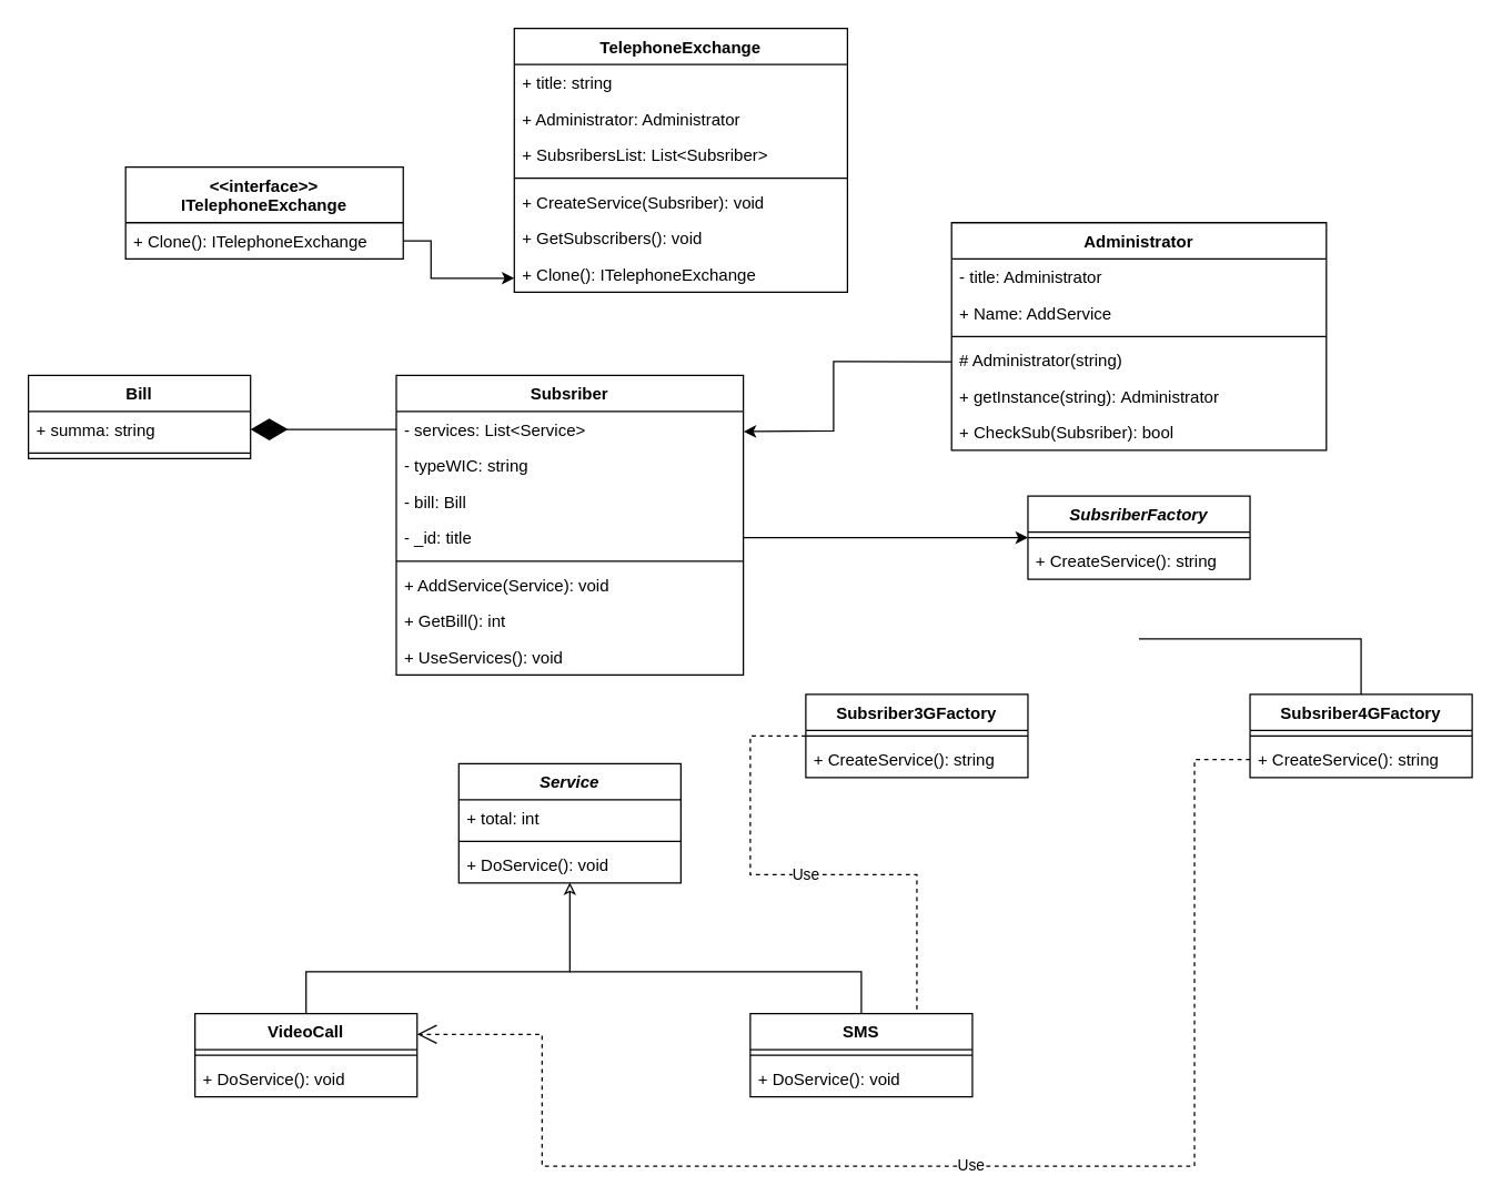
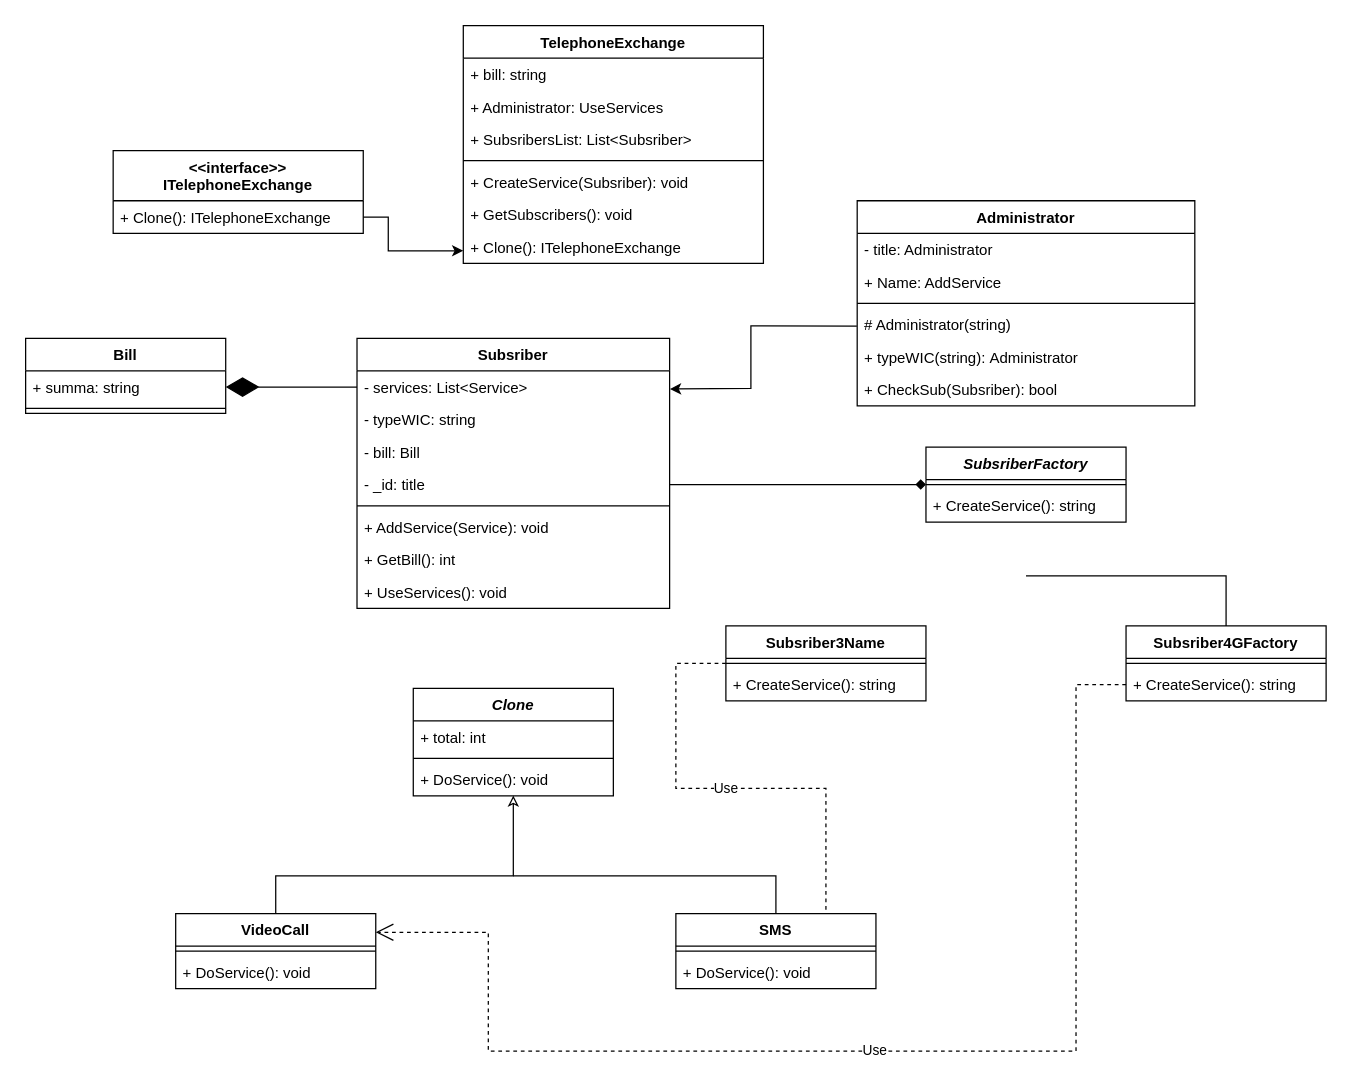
  <mxCell id="0" />
  <mxCell id="1" parent="0" />
  <mxCell id="2" value="TelephoneExchange" style="swimlane;fontStyle=1;align=center;verticalAlign=top;childLayout=stackLayout;horizontal=1;startSize=26;horizontalStack=0;resizeParent=1;resizeParentMax=0;resizeLast=0;collapsible=1;marginBottom=0;" parent="1" vertex="1"><mxGeometry x="370" y="20" width="240" height="190" as="geometry" /></mxCell>
- <mxCell id="3" value="+ title: string" style="text;strokeColor=none;fillColor=none;align=left;verticalAlign=top;spacingLeft=4;spacingRight=4;overflow=hidden;rotatable=0;points=[[0,0.5],[1,0.5]];portConstraint=eastwest;" parent="2" vertex="1"><mxGeometry y="26" width="240" height="26" as="geometry" /></mxCell>
- <mxCell id="4" value="+ Administrator: Administrator" style="text;strokeColor=none;fillColor=none;align=left;verticalAlign=top;spacingLeft=4;spacingRight=4;overflow=hidden;rotatable=0;points=[[0,0.5],[1,0.5]];portConstraint=eastwest;" vertex="1" parent="2"><mxGeometry y="52" width="240" height="26" as="geometry" /></mxCell>
+ <mxCell id="3" value="+ bill: string" style="text;strokeColor=none;fillColor=none;align=left;verticalAlign=top;spacingLeft=4;spacingRight=4;overflow=hidden;rotatable=0;points=[[0,0.5],[1,0.5]];portConstraint=eastwest;" parent="2" vertex="1"><mxGeometry y="26" width="240" height="26" as="geometry" /></mxCell>
+ <mxCell id="4" value="+ Administrator: UseServices" style="text;strokeColor=none;fillColor=none;align=left;verticalAlign=top;spacingLeft=4;spacingRight=4;overflow=hidden;rotatable=0;points=[[0,0.5],[1,0.5]];portConstraint=eastwest;" vertex="1" parent="2"><mxGeometry y="52" width="240" height="26" as="geometry" /></mxCell>
  <mxCell id="5" value="+ SubsribersList: List&lt;Subsriber&gt;" style="text;strokeColor=none;fillColor=none;align=left;verticalAlign=top;spacingLeft=4;spacingRight=4;overflow=hidden;rotatable=0;points=[[0,0.5],[1,0.5]];portConstraint=eastwest;" vertex="1" parent="2"><mxGeometry y="78" width="240" height="26" as="geometry" /></mxCell>
  <mxCell id="6" value="" style="line;strokeWidth=1;fillColor=none;align=left;verticalAlign=middle;spacingTop=-1;spacingLeft=3;spacingRight=3;rotatable=0;labelPosition=right;points=[];portConstraint=eastwest;strokeColor=inherit;" parent="2" vertex="1"><mxGeometry y="104" width="240" height="8" as="geometry" /></mxCell>
  <mxCell id="7" value="+ CreateService(Subsriber): void" style="text;strokeColor=none;fillColor=none;align=left;verticalAlign=top;spacingLeft=4;spacingRight=4;overflow=hidden;rotatable=0;points=[[0,0.5],[1,0.5]];portConstraint=eastwest;" parent="2" vertex="1"><mxGeometry y="112" width="240" height="26" as="geometry" /></mxCell>
  <mxCell id="8" value="+ GetSubscribers(): void" style="text;strokeColor=none;fillColor=none;align=left;verticalAlign=top;spacingLeft=4;spacingRight=4;overflow=hidden;rotatable=0;points=[[0,0.5],[1,0.5]];portConstraint=eastwest;" vertex="1" parent="2"><mxGeometry y="138" width="240" height="26" as="geometry" /></mxCell>
  <mxCell id="9" value="+ Clone(): ITelephoneExchange" style="text;strokeColor=none;fillColor=none;align=left;verticalAlign=top;spacingLeft=4;spacingRight=4;overflow=hidden;rotatable=0;points=[[0,0.5],[1,0.5]];portConstraint=eastwest;" vertex="1" parent="2"><mxGeometry y="164" width="240" height="26" as="geometry" /></mxCell>
  <mxCell id="10" value="Administrator" style="swimlane;fontStyle=1;align=center;verticalAlign=top;childLayout=stackLayout;horizontal=1;startSize=26;horizontalStack=0;resizeParent=1;resizeParentMax=0;resizeLast=0;collapsible=1;marginBottom=0;" parent="1" vertex="1"><mxGeometry x="685" y="160" width="270" height="164" as="geometry" /></mxCell>
  <mxCell id="11" value="- title: Administrator" style="text;strokeColor=none;fillColor=none;align=left;verticalAlign=top;spacingLeft=4;spacingRight=4;overflow=hidden;rotatable=0;points=[[0,0.5],[1,0.5]];portConstraint=eastwest;" parent="10" vertex="1"><mxGeometry y="26" width="270" height="26" as="geometry" /></mxCell>
  <mxCell id="12" value="+ Name: AddService" style="text;strokeColor=none;fillColor=none;align=left;verticalAlign=top;spacingLeft=4;spacingRight=4;overflow=hidden;rotatable=0;points=[[0,0.5],[1,0.5]];portConstraint=eastwest;" vertex="1" parent="10"><mxGeometry y="52" width="270" height="26" as="geometry" /></mxCell>
  <mxCell id="13" value="" style="line;strokeWidth=1;fillColor=none;align=left;verticalAlign=middle;spacingTop=-1;spacingLeft=3;spacingRight=3;rotatable=0;labelPosition=right;points=[];portConstraint=eastwest;strokeColor=inherit;" parent="10" vertex="1"><mxGeometry y="78" width="270" height="8" as="geometry" /></mxCell>
  <mxCell id="14" value="# Administrator(string)" style="text;strokeColor=none;fillColor=none;align=left;verticalAlign=top;spacingLeft=4;spacingRight=4;overflow=hidden;rotatable=0;points=[[0,0.5],[1,0.5]];portConstraint=eastwest;" parent="10" vertex="1"><mxGeometry y="86" width="270" height="26" as="geometry" /></mxCell>
- <mxCell id="15" value="+ getInstance(string): Administrator" style="text;strokeColor=none;fillColor=none;align=left;verticalAlign=top;spacingLeft=4;spacingRight=4;overflow=hidden;rotatable=0;points=[[0,0.5],[1,0.5]];portConstraint=eastwest;" vertex="1" parent="10"><mxGeometry y="112" width="270" height="26" as="geometry" /></mxCell>
+ <mxCell id="15" value="+ typeWIC(string): Administrator" style="text;strokeColor=none;fillColor=none;align=left;verticalAlign=top;spacingLeft=4;spacingRight=4;overflow=hidden;rotatable=0;points=[[0,0.5],[1,0.5]];portConstraint=eastwest;" vertex="1" parent="10"><mxGeometry y="112" width="270" height="26" as="geometry" /></mxCell>
  <mxCell id="16" value="+ CheckSub(Subsriber): bool" style="text;strokeColor=none;fillColor=none;align=left;verticalAlign=top;spacingLeft=4;spacingRight=4;overflow=hidden;rotatable=0;points=[[0,0.5],[1,0.5]];portConstraint=eastwest;" vertex="1" parent="10"><mxGeometry y="138" width="270" height="26" as="geometry" /></mxCell>
  <mxCell id="17" value="VideoCall" style="swimlane;fontStyle=1;align=center;verticalAlign=top;childLayout=stackLayout;horizontal=1;startSize=26;horizontalStack=0;resizeParent=1;resizeParentMax=0;resizeLast=0;collapsible=1;marginBottom=0;" parent="1" vertex="1"><mxGeometry x="140" y="730" width="160" height="60" as="geometry" /></mxCell>
  <mxCell id="18" value="" style="line;strokeWidth=1;fillColor=none;align=left;verticalAlign=middle;spacingTop=-1;spacingLeft=3;spacingRight=3;rotatable=0;labelPosition=right;points=[];portConstraint=eastwest;strokeColor=inherit;" parent="17" vertex="1"><mxGeometry y="26" width="160" height="8" as="geometry" /></mxCell>
  <mxCell id="19" value="+ DoService(): void" style="text;strokeColor=none;fillColor=none;align=left;verticalAlign=top;spacingLeft=4;spacingRight=4;overflow=hidden;rotatable=0;points=[[0,0.5],[1,0.5]];portConstraint=eastwest;" parent="17" vertex="1"><mxGeometry y="34" width="160" height="26" as="geometry" /></mxCell>
  <mxCell id="20" value="&lt;&lt;interface&gt;&gt;&#10;ITelephoneExchange" style="swimlane;fontStyle=1;align=center;verticalAlign=top;childLayout=stackLayout;horizontal=1;startSize=40;horizontalStack=0;resizeParent=1;resizeParentMax=0;resizeLast=0;collapsible=1;marginBottom=0;" parent="1" vertex="1"><mxGeometry x="90" y="120" width="200" height="66" as="geometry" /></mxCell>
  <mxCell id="21" value="+ Clone(): ITelephoneExchange" style="text;strokeColor=none;fillColor=none;align=left;verticalAlign=top;spacingLeft=4;spacingRight=4;overflow=hidden;rotatable=0;points=[[0,0.5],[1,0.5]];portConstraint=eastwest;" parent="20" vertex="1"><mxGeometry y="40" width="200" height="26" as="geometry" /></mxCell>
  <mxCell id="22" value="SMS" style="swimlane;fontStyle=1;align=center;verticalAlign=top;childLayout=stackLayout;horizontal=1;startSize=26;horizontalStack=0;resizeParent=1;resizeParentMax=0;resizeLast=0;collapsible=1;marginBottom=0;" parent="1" vertex="1"><mxGeometry x="540" y="730" width="160" height="60" as="geometry" /></mxCell>
  <mxCell id="23" value="" style="line;strokeWidth=1;fillColor=none;align=left;verticalAlign=middle;spacingTop=-1;spacingLeft=3;spacingRight=3;rotatable=0;labelPosition=right;points=[];portConstraint=eastwest;strokeColor=inherit;" parent="22" vertex="1"><mxGeometry y="26" width="160" height="8" as="geometry" /></mxCell>
  <mxCell id="24" value="+ DoService(): void" style="text;strokeColor=none;fillColor=none;align=left;verticalAlign=top;spacingLeft=4;spacingRight=4;overflow=hidden;rotatable=0;points=[[0,0.5],[1,0.5]];portConstraint=eastwest;" parent="22" vertex="1"><mxGeometry y="34" width="160" height="26" as="geometry" /></mxCell>
  <mxCell id="25" value="Bill" style="swimlane;fontStyle=1;align=center;verticalAlign=top;childLayout=stackLayout;horizontal=1;startSize=26;horizontalStack=0;resizeParent=1;resizeParentMax=0;resizeLast=0;collapsible=1;marginBottom=0;" parent="1" vertex="1"><mxGeometry x="20" y="270" width="160" height="60" as="geometry" /></mxCell>
  <mxCell id="26" value="+ summa: string" style="text;strokeColor=none;fillColor=none;align=left;verticalAlign=top;spacingLeft=4;spacingRight=4;overflow=hidden;rotatable=0;points=[[0,0.5],[1,0.5]];portConstraint=eastwest;" parent="25" vertex="1"><mxGeometry y="26" width="160" height="26" as="geometry" /></mxCell>
  <mxCell id="27" value="" style="line;strokeWidth=1;fillColor=none;align=left;verticalAlign=middle;spacingTop=-1;spacingLeft=3;spacingRight=3;rotatable=0;labelPosition=right;points=[];portConstraint=eastwest;strokeColor=inherit;" parent="25" vertex="1"><mxGeometry y="52" width="160" height="8" as="geometry" /></mxCell>
- <mxCell id="28" value="Subsriber3GFactory" style="swimlane;fontStyle=1;align=center;verticalAlign=top;childLayout=stackLayout;horizontal=1;startSize=26;horizontalStack=0;resizeParent=1;resizeParentMax=0;resizeLast=0;collapsible=1;marginBottom=0;" parent="1" vertex="1"><mxGeometry x="580" y="500" width="160" height="60" as="geometry" /></mxCell>
+ <mxCell id="28" value="Subsriber3Name" style="swimlane;fontStyle=1;align=center;verticalAlign=top;childLayout=stackLayout;horizontal=1;startSize=26;horizontalStack=0;resizeParent=1;resizeParentMax=0;resizeLast=0;collapsible=1;marginBottom=0;" parent="1" vertex="1"><mxGeometry x="580" y="500" width="160" height="60" as="geometry" /></mxCell>
  <mxCell id="29" value="" style="line;strokeWidth=1;fillColor=none;align=left;verticalAlign=middle;spacingTop=-1;spacingLeft=3;spacingRight=3;rotatable=0;labelPosition=right;points=[];portConstraint=eastwest;strokeColor=inherit;" parent="28" vertex="1"><mxGeometry y="26" width="160" height="8" as="geometry" /></mxCell>
  <mxCell id="30" value="+ CreateService(): string" style="text;strokeColor=none;fillColor=none;align=left;verticalAlign=top;spacingLeft=4;spacingRight=4;overflow=hidden;rotatable=0;points=[[0,0.5],[1,0.5]];portConstraint=eastwest;" parent="28" vertex="1"><mxGeometry y="34" width="160" height="26" as="geometry" /></mxCell>
  <mxCell id="31" value="Subsriber4GFactory" style="swimlane;fontStyle=1;align=center;verticalAlign=top;childLayout=stackLayout;horizontal=1;startSize=26;horizontalStack=0;resizeParent=1;resizeParentMax=0;resizeLast=0;collapsible=1;marginBottom=0;" parent="1" vertex="1"><mxGeometry x="900" y="500" width="160" height="60" as="geometry" /></mxCell>
  <mxCell id="32" value="" style="line;strokeWidth=1;fillColor=none;align=left;verticalAlign=middle;spacingTop=-1;spacingLeft=3;spacingRight=3;rotatable=0;labelPosition=right;points=[];portConstraint=eastwest;strokeColor=inherit;" parent="31" vertex="1"><mxGeometry y="26" width="160" height="8" as="geometry" /></mxCell>
  <mxCell id="33" value="+ CreateService(): string" style="text;strokeColor=none;fillColor=none;align=left;verticalAlign=top;spacingLeft=4;spacingRight=4;overflow=hidden;rotatable=0;points=[[0,0.5],[1,0.5]];portConstraint=eastwest;" parent="31" vertex="1"><mxGeometry y="34" width="160" height="26" as="geometry" /></mxCell>
  <mxCell id="34" value="SubsriberFactory" style="swimlane;fontStyle=3;align=center;verticalAlign=top;childLayout=stackLayout;horizontal=1;startSize=26;horizontalStack=0;resizeParent=1;resizeParentMax=0;resizeLast=0;collapsible=1;marginBottom=0;" parent="1" vertex="1"><mxGeometry x="740" y="357" width="160" height="60" as="geometry" /></mxCell>
  <mxCell id="35" value="" style="line;strokeWidth=1;fillColor=none;align=left;verticalAlign=middle;spacingTop=-1;spacingLeft=3;spacingRight=3;rotatable=0;labelPosition=right;points=[];portConstraint=eastwest;strokeColor=inherit;" parent="34" vertex="1"><mxGeometry y="26" width="160" height="8" as="geometry" /></mxCell>
  <mxCell id="36" value="+ CreateService(): string" style="text;strokeColor=none;fillColor=none;align=left;verticalAlign=top;spacingLeft=4;spacingRight=4;overflow=hidden;rotatable=0;points=[[0,0.5],[1,0.5]];portConstraint=eastwest;" parent="34" vertex="1"><mxGeometry y="34" width="160" height="26" as="geometry" /></mxCell>
- <mxCell id="37" value="Service" style="swimlane;fontStyle=3;align=center;verticalAlign=top;childLayout=stackLayout;horizontal=1;startSize=26;horizontalStack=0;resizeParent=1;resizeParentMax=0;resizeLast=0;collapsible=1;marginBottom=0;" parent="1" vertex="1"><mxGeometry x="330" y="550" width="160" height="86" as="geometry" /></mxCell>
+ <mxCell id="37" value="Clone" style="swimlane;fontStyle=3;align=center;verticalAlign=top;childLayout=stackLayout;horizontal=1;startSize=26;horizontalStack=0;resizeParent=1;resizeParentMax=0;resizeLast=0;collapsible=1;marginBottom=0;" parent="1" vertex="1"><mxGeometry x="330" y="550" width="160" height="86" as="geometry" /></mxCell>
  <mxCell id="38" value="+ total: int" style="text;strokeColor=none;fillColor=none;align=left;verticalAlign=top;spacingLeft=4;spacingRight=4;overflow=hidden;rotatable=0;points=[[0,0.5],[1,0.5]];portConstraint=eastwest;" parent="37" vertex="1"><mxGeometry y="26" width="160" height="26" as="geometry" /></mxCell>
  <mxCell id="39" value="" style="line;strokeWidth=1;fillColor=none;align=left;verticalAlign=middle;spacingTop=-1;spacingLeft=3;spacingRight=3;rotatable=0;labelPosition=right;points=[];portConstraint=eastwest;strokeColor=inherit;" parent="37" vertex="1"><mxGeometry y="52" width="160" height="8" as="geometry" /></mxCell>
  <mxCell id="40" value="+ DoService(): void" style="text;strokeColor=none;fillColor=none;align=left;verticalAlign=top;spacingLeft=4;spacingRight=4;overflow=hidden;rotatable=0;points=[[0,0.5],[1,0.5]];portConstraint=eastwest;" parent="37" vertex="1"><mxGeometry y="60" width="160" height="26" as="geometry" /></mxCell>
  <mxCell id="41" value="Subsriber" style="swimlane;fontStyle=1;align=center;verticalAlign=top;childLayout=stackLayout;horizontal=1;startSize=26;horizontalStack=0;resizeParent=1;resizeParentMax=0;resizeLast=0;collapsible=1;marginBottom=0;" vertex="1" parent="1"><mxGeometry x="285" y="270" width="250" height="216" as="geometry" /></mxCell>
  <mxCell id="42" value="- services: List&lt;Service&gt;" style="text;strokeColor=none;fillColor=none;align=left;verticalAlign=top;spacingLeft=4;spacingRight=4;overflow=hidden;rotatable=0;points=[[0,0.5],[1,0.5]];portConstraint=eastwest;" vertex="1" parent="41"><mxGeometry y="26" width="250" height="26" as="geometry" /></mxCell>
  <mxCell id="43" value="- typeWIC: string" style="text;strokeColor=none;fillColor=none;align=left;verticalAlign=top;spacingLeft=4;spacingRight=4;overflow=hidden;rotatable=0;points=[[0,0.5],[1,0.5]];portConstraint=eastwest;" vertex="1" parent="41"><mxGeometry y="52" width="250" height="26" as="geometry" /></mxCell>
  <mxCell id="44" value="- bill: Bill" style="text;strokeColor=none;fillColor=none;align=left;verticalAlign=top;spacingLeft=4;spacingRight=4;overflow=hidden;rotatable=0;points=[[0,0.5],[1,0.5]];portConstraint=eastwest;" vertex="1" parent="41"><mxGeometry y="78" width="250" height="26" as="geometry" /></mxCell>
  <mxCell id="45" value="- _id: title" style="text;strokeColor=none;fillColor=none;align=left;verticalAlign=top;spacingLeft=4;spacingRight=4;overflow=hidden;rotatable=0;points=[[0,0.5],[1,0.5]];portConstraint=eastwest;" vertex="1" parent="41"><mxGeometry y="104" width="250" height="26" as="geometry" /></mxCell>
  <mxCell id="46" value="" style="line;strokeWidth=1;fillColor=none;align=left;verticalAlign=middle;spacingTop=-1;spacingLeft=3;spacingRight=3;rotatable=0;labelPosition=right;points=[];portConstraint=eastwest;strokeColor=inherit;" vertex="1" parent="41"><mxGeometry y="130" width="250" height="8" as="geometry" /></mxCell>
  <mxCell id="47" value="+ AddService(Service): void" style="text;strokeColor=none;fillColor=none;align=left;verticalAlign=top;spacingLeft=4;spacingRight=4;overflow=hidden;rotatable=0;points=[[0,0.5],[1,0.5]];portConstraint=eastwest;" vertex="1" parent="41"><mxGeometry y="138" width="250" height="26" as="geometry" /></mxCell>
  <mxCell id="48" value="+ GetBill(): int" style="text;strokeColor=none;fillColor=none;align=left;verticalAlign=top;spacingLeft=4;spacingRight=4;overflow=hidden;rotatable=0;points=[[0,0.5],[1,0.5]];portConstraint=eastwest;" vertex="1" parent="41"><mxGeometry y="164" width="250" height="26" as="geometry" /></mxCell>
  <mxCell id="49" value="+ UseServices(): void" style="text;strokeColor=none;fillColor=none;align=left;verticalAlign=top;spacingLeft=4;spacingRight=4;overflow=hidden;rotatable=0;points=[[0,0.5],[1,0.5]];portConstraint=eastwest;" vertex="1" parent="41"><mxGeometry y="190" width="250" height="26" as="geometry" /></mxCell>
  <mxCell id="50" value="" style="endArrow=classic;html=1;rounded=0;endFill=0;exitX=0.5;exitY=0;exitDx=0;exitDy=0;entryX=0.5;entryY=0.986;entryDx=0;entryDy=0;entryPerimeter=0;" edge="1" parent="1" source="17" target="40"><mxGeometry width="50" height="50" relative="1" as="geometry"><mxPoint x="400" y="710" as="sourcePoint" /><mxPoint x="410" y="640" as="targetPoint" /><Array as="points"><mxPoint x="220" y="700" /><mxPoint x="410" y="700" /></Array></mxGeometry></mxCell>
  <mxCell id="51" value="" style="endArrow=none;html=1;rounded=0;endSize=6;sourcePerimeterSpacing=0;targetPerimeterSpacing=0;entryX=0.5;entryY=0;entryDx=0;entryDy=0;" edge="1" parent="1" target="22"><mxGeometry width="50" height="50" relative="1" as="geometry"><mxPoint x="410" y="700" as="sourcePoint" /><mxPoint x="430" y="640" as="targetPoint" /><Array as="points"><mxPoint x="620" y="700" /></Array></mxGeometry></mxCell>
- <mxCell id="52" value="" style="endArrow=classic;html=1;rounded=0;endSize=6;sourcePerimeterSpacing=0;targetPerimeterSpacing=0;exitX=1;exitY=0.5;exitDx=0;exitDy=0;entryX=0;entryY=0.5;entryDx=0;entryDy=0;" edge="1" parent="1" source="45" target="34"><mxGeometry width="50" height="50" relative="1" as="geometry"><mxPoint x="680" y="570" as="sourcePoint" /><mxPoint x="730" y="520" as="targetPoint" /></mxGeometry></mxCell>
+ <mxCell id="52" value="" style="endArrow=diamond;html=1;rounded=0;endSize=6;sourcePerimeterSpacing=0;targetPerimeterSpacing=0;exitX=1;exitY=0.5;exitDx=0;exitDy=0;entryX=0;entryY=0.5;entryDx=0;entryDy=0;" edge="1" parent="1" source="45" target="34"><mxGeometry width="50" height="50" relative="1" as="geometry"><mxPoint x="680" y="570" as="sourcePoint" /><mxPoint x="730" y="520" as="targetPoint" /></mxGeometry></mxCell>
  <mxCell id="53" value="" style="endArrow=none;html=1;rounded=0;endSize=6;sourcePerimeterSpacing=0;targetPerimeterSpacing=0;exitX=0.5;exitY=0;exitDx=0;exitDy=0;" edge="1" parent="1" source="31"><mxGeometry width="50" height="50" relative="1" as="geometry"><mxPoint x="990" y="460" as="sourcePoint" /><mxPoint x="820" y="460" as="targetPoint" /><Array as="points"><mxPoint x="980" y="460" /></Array></mxGeometry></mxCell>
  <mxCell id="54" value="Use" style="endArrow=none;endSize=12;dashed=1;html=1;rounded=0;sourcePerimeterSpacing=0;targetPerimeterSpacing=0;exitX=0;exitY=0.5;exitDx=0;exitDy=0;entryX=0.75;entryY=0;entryDx=0;entryDy=0;" edge="1" parent="1" source="28" target="22"><mxGeometry width="160" relative="1" as="geometry"><mxPoint x="430" y="660" as="sourcePoint" /><mxPoint x="590" y="660" as="targetPoint" /><Array as="points"><mxPoint x="540" y="530" /><mxPoint x="540" y="630" /><mxPoint x="660" y="630" /></Array></mxGeometry></mxCell>
  <mxCell id="55" value="Use" style="endArrow=open;endSize=12;dashed=1;html=1;rounded=0;sourcePerimeterSpacing=0;targetPerimeterSpacing=0;entryX=1;entryY=0.25;entryDx=0;entryDy=0;exitX=0;exitY=0.5;exitDx=0;exitDy=0;" edge="1" parent="1" source="33" target="17"><mxGeometry width="160" relative="1" as="geometry"><mxPoint x="860" y="590" as="sourcePoint" /><mxPoint x="930" y="670" as="targetPoint" /><Array as="points"><mxPoint x="860" y="547" /><mxPoint x="860" y="840" /><mxPoint x="390" y="840" /><mxPoint x="390" y="745" /></Array></mxGeometry></mxCell>
  <mxCell id="56" value="" style="endArrow=classic;html=1;rounded=0;endSize=6;sourcePerimeterSpacing=0;targetPerimeterSpacing=0;exitX=1;exitY=0.5;exitDx=0;exitDy=0;entryX=0;entryY=0.615;entryDx=0;entryDy=0;entryPerimeter=0;" edge="1" parent="1" source="21" target="9"><mxGeometry width="50" height="50" relative="1" as="geometry"><mxPoint x="420" y="310" as="sourcePoint" /><mxPoint x="470" y="260" as="targetPoint" /><Array as="points"><mxPoint x="310" y="173" /><mxPoint x="310" y="200" /></Array></mxGeometry></mxCell>
  <mxCell id="57" value="" style="endArrow=diamondThin;endFill=1;endSize=24;html=1;rounded=0;sourcePerimeterSpacing=0;targetPerimeterSpacing=0;exitX=0;exitY=0.5;exitDx=0;exitDy=0;entryX=1;entryY=0.5;entryDx=0;entryDy=0;" edge="1" parent="1" source="42" target="26"><mxGeometry width="160" relative="1" as="geometry"><mxPoint x="280" y="450" as="sourcePoint" /><mxPoint x="440" y="450" as="targetPoint" /></mxGeometry></mxCell>
  <mxCell id="58" value="" style="endArrow=classic;html=1;rounded=0;endSize=6;sourcePerimeterSpacing=0;targetPerimeterSpacing=0;exitX=-0.001;exitY=0.545;exitDx=0;exitDy=0;entryX=1.001;entryY=0.558;entryDx=0;entryDy=0;entryPerimeter=0;exitPerimeter=0;" edge="1" parent="1" source="14" target="42"><mxGeometry width="50" height="50" relative="1" as="geometry"><mxPoint x="530" y="310" as="sourcePoint" /><mxPoint x="540" y="310" as="targetPoint" /><Array as="points"><mxPoint x="600" y="260" /><mxPoint x="600" y="310" /></Array></mxGeometry></mxCell>
